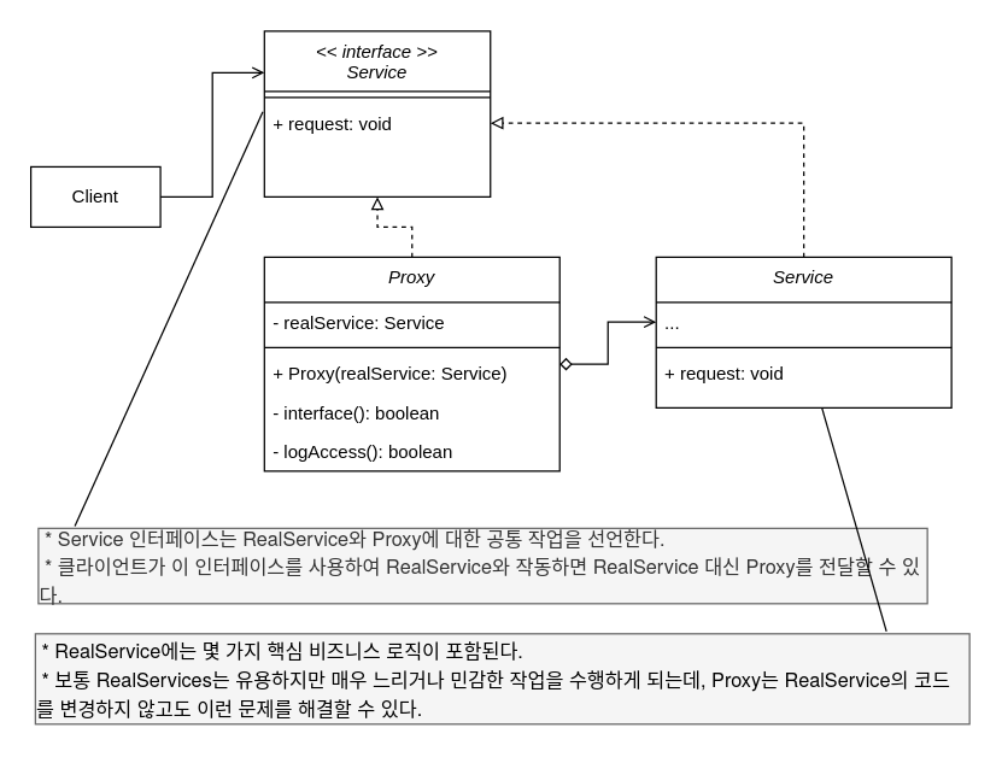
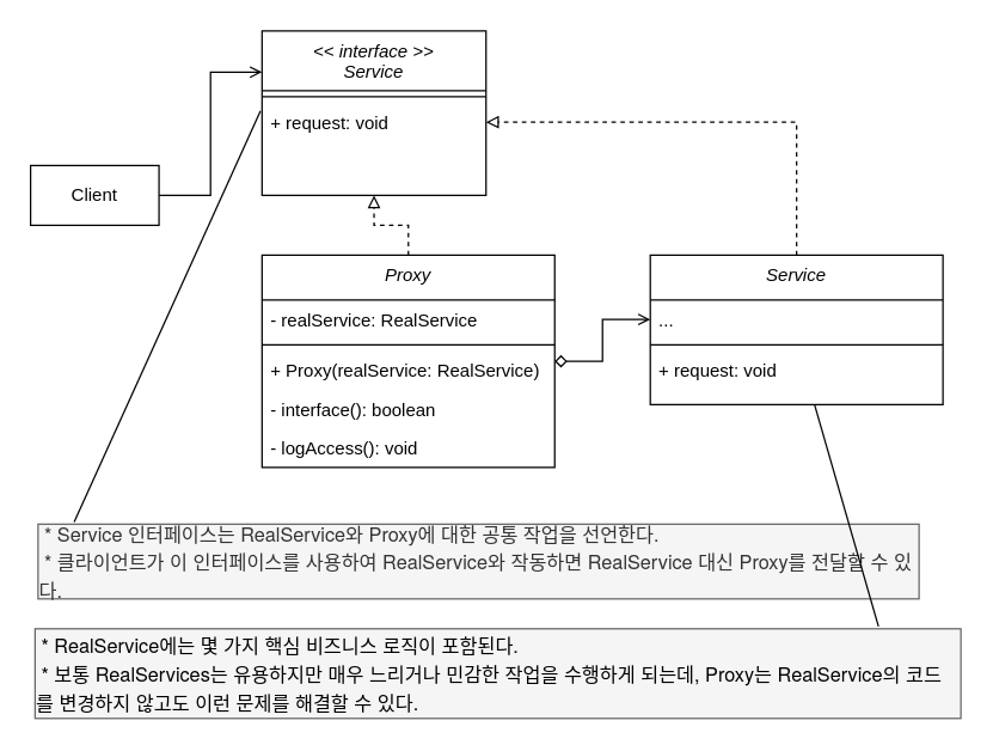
  <mxCell id="0" />
  <mxCell id="1" parent="0" />
  <mxCell id="2" value="&lt;&lt; interface &gt;&gt;&#10;Service" style="swimlane;fontStyle=2;align=center;verticalAlign=top;childLayout=stackLayout;horizontal=1;startSize=40;horizontalStack=0;resizeParent=1;resizeLast=0;collapsible=1;marginBottom=0;rounded=0;shadow=0;strokeWidth=1;swimlaneLine=1;" parent="1" vertex="1"><mxGeometry x="175" y="20" width="150" height="110" as="geometry"><mxRectangle x="230" y="140" width="160" height="26" as="alternateBounds" /></mxGeometry></mxCell>
  <mxCell id="3" value="" style="line;html=1;strokeWidth=1;align=left;verticalAlign=middle;spacingTop=-1;spacingLeft=3;spacingRight=3;rotatable=0;labelPosition=right;points=[];portConstraint=eastwest;" parent="2" vertex="1"><mxGeometry y="40" width="150" height="8" as="geometry" /></mxCell>
  <mxCell id="4" value="+ request: void" style="text;align=left;verticalAlign=top;spacingLeft=4;spacingRight=4;overflow=hidden;rotatable=0;points=[[0,0.5],[1,0.5]];portConstraint=eastwest;" parent="2" vertex="1"><mxGeometry y="48" width="150" height="26" as="geometry" /></mxCell>
  <mxCell id="5" style="edgeStyle=orthogonalEdgeStyle;rounded=0;orthogonalLoop=1;jettySize=auto;html=1;entryX=0.5;entryY=1;entryDx=0;entryDy=0;dashed=1;endArrow=block;endFill=0;" edge="1" parent="1" source="7" target="2"><mxGeometry relative="1" as="geometry" /></mxCell>
  <mxCell id="6" style="edgeStyle=orthogonalEdgeStyle;rounded=0;orthogonalLoop=1;jettySize=auto;html=1;entryX=0;entryY=0.5;entryDx=0;entryDy=0;endArrow=open;endFill=0;startArrow=diamond;startFill=0;" edge="1" parent="1" source="7" target="15"><mxGeometry relative="1" as="geometry" /></mxCell>
  <mxCell id="7" value="Proxy" style="swimlane;fontStyle=2;align=center;verticalAlign=top;childLayout=stackLayout;horizontal=1;startSize=30;horizontalStack=0;resizeParent=1;resizeLast=0;collapsible=1;marginBottom=0;rounded=0;shadow=0;strokeWidth=1;swimlaneLine=1;" parent="1" vertex="1"><mxGeometry x="175" y="170" width="196" height="142" as="geometry"><mxRectangle x="230" y="140" width="160" height="26" as="alternateBounds" /></mxGeometry></mxCell>
- <mxCell id="8" value="- realService: Service" style="text;align=left;verticalAlign=top;spacingLeft=4;spacingRight=4;overflow=hidden;rotatable=0;points=[[0,0.5],[1,0.5]];portConstraint=eastwest;" parent="7" vertex="1"><mxGeometry y="30" width="196" height="26" as="geometry" /></mxCell>
+ <mxCell id="8" value="- realService: RealService" style="text;align=left;verticalAlign=top;spacingLeft=4;spacingRight=4;overflow=hidden;rotatable=0;points=[[0,0.5],[1,0.5]];portConstraint=eastwest;" parent="7" vertex="1"><mxGeometry y="30" width="196" height="26" as="geometry" /></mxCell>
  <mxCell id="9" value="" style="line;html=1;strokeWidth=1;align=left;verticalAlign=middle;spacingTop=-1;spacingLeft=3;spacingRight=3;rotatable=0;labelPosition=right;points=[];portConstraint=eastwest;" parent="7" vertex="1"><mxGeometry y="56" width="196" height="8" as="geometry" /></mxCell>
- <mxCell id="10" value="+ Proxy(realService: Service)" style="text;align=left;verticalAlign=top;spacingLeft=4;spacingRight=4;overflow=hidden;rotatable=0;points=[[0,0.5],[1,0.5]];portConstraint=eastwest;" parent="7" vertex="1"><mxGeometry y="64" width="196" height="26" as="geometry" /></mxCell>
+ <mxCell id="10" value="+ Proxy(realService: RealService)" style="text;align=left;verticalAlign=top;spacingLeft=4;spacingRight=4;overflow=hidden;rotatable=0;points=[[0,0.5],[1,0.5]];portConstraint=eastwest;" parent="7" vertex="1"><mxGeometry y="64" width="196" height="26" as="geometry" /></mxCell>
  <mxCell id="11" value="- interface(): boolean" style="text;align=left;verticalAlign=top;spacingLeft=4;spacingRight=4;overflow=hidden;rotatable=0;points=[[0,0.5],[1,0.5]];portConstraint=eastwest;" vertex="1" parent="7"><mxGeometry y="90" width="196" height="26" as="geometry" /></mxCell>
- <mxCell id="12" value="- logAccess(): boolean" style="text;align=left;verticalAlign=top;spacingLeft=4;spacingRight=4;overflow=hidden;rotatable=0;points=[[0,0.5],[1,0.5]];portConstraint=eastwest;" vertex="1" parent="7"><mxGeometry y="116" width="196" height="26" as="geometry" /></mxCell>
+ <mxCell id="12" value="- logAccess(): void" style="text;align=left;verticalAlign=top;spacingLeft=4;spacingRight=4;overflow=hidden;rotatable=0;points=[[0,0.5],[1,0.5]];portConstraint=eastwest;" vertex="1" parent="7"><mxGeometry y="116" width="196" height="26" as="geometry" /></mxCell>
  <mxCell id="13" style="edgeStyle=orthogonalEdgeStyle;rounded=0;orthogonalLoop=1;jettySize=auto;html=1;entryX=1;entryY=0.5;entryDx=0;entryDy=0;dashed=1;endArrow=block;endFill=0;" edge="1" parent="1" source="14" target="4"><mxGeometry relative="1" as="geometry" /></mxCell>
  <mxCell id="14" value="Service" style="swimlane;fontStyle=2;align=center;verticalAlign=top;childLayout=stackLayout;horizontal=1;startSize=30;horizontalStack=0;resizeParent=1;resizeLast=0;collapsible=1;marginBottom=0;rounded=0;shadow=0;strokeWidth=1;swimlaneLine=1;" parent="1" vertex="1"><mxGeometry x="435" y="170" width="196" height="100" as="geometry"><mxRectangle x="230" y="140" width="160" height="26" as="alternateBounds" /></mxGeometry></mxCell>
  <mxCell id="15" value="..." style="text;align=left;verticalAlign=top;spacingLeft=4;spacingRight=4;overflow=hidden;rotatable=0;points=[[0,0.5],[1,0.5]];portConstraint=eastwest;" parent="14" vertex="1"><mxGeometry y="30" width="196" height="26" as="geometry" /></mxCell>
  <mxCell id="16" value="" style="line;html=1;strokeWidth=1;align=left;verticalAlign=middle;spacingTop=-1;spacingLeft=3;spacingRight=3;rotatable=0;labelPosition=right;points=[];portConstraint=eastwest;" parent="14" vertex="1"><mxGeometry y="56" width="196" height="8" as="geometry" /></mxCell>
  <mxCell id="17" value="+ request: void" style="text;align=left;verticalAlign=top;spacingLeft=4;spacingRight=4;overflow=hidden;rotatable=0;points=[[0,0.5],[1,0.5]];portConstraint=eastwest;" parent="14" vertex="1"><mxGeometry y="64" width="196" height="26" as="geometry" /></mxCell>
  <mxCell id="18" style="edgeStyle=orthogonalEdgeStyle;rounded=0;orthogonalLoop=1;jettySize=auto;html=1;entryX=0;entryY=0.25;entryDx=0;entryDy=0;endArrow=open;endFill=0;" edge="1" parent="1" source="19" target="2"><mxGeometry relative="1" as="geometry" /></mxCell>
  <mxCell id="19" value="Client" style="rounded=0;whiteSpace=wrap;html=1;" parent="1" vertex="1"><mxGeometry x="20" y="110" width="86" height="40" as="geometry" /></mxCell>
  <mxCell id="20" value="&lt;p style=&quot;margin: 0px; font-variant-numeric: normal; font-variant-east-asian: normal; font-stretch: normal; font-size: 13px; line-height: normal; font-family: &amp;quot;Helvetica Neue&amp;quot;; text-align: start;&quot; class=&quot;p1&quot;&gt;&amp;nbsp;* Service 인터페이스는 RealService와 Proxy에 대한 공통 작업을 선언한다.&lt;/p&gt;&lt;p style=&quot;margin: 0px; font-variant-numeric: normal; font-variant-east-asian: normal; font-stretch: normal; font-size: 13px; line-height: normal; font-family: &amp;quot;Helvetica Neue&amp;quot;; text-align: start;&quot; class=&quot;p1&quot;&gt;&lt;span class=&quot;Apple-converted-space&quot;&gt;&amp;nbsp;&lt;/span&gt;* &lt;span style=&quot;font-variant-numeric: normal; font-variant-east-asian: normal; font-stretch: normal; line-height: normal; font-family: &amp;quot;Apple SD Gothic Neo&amp;quot;;&quot; class=&quot;s1&quot;&gt;클라이언트가&lt;/span&gt; &lt;span style=&quot;font-variant-numeric: normal; font-variant-east-asian: normal; font-stretch: normal; line-height: normal; font-family: &amp;quot;Apple SD Gothic Neo&amp;quot;;&quot; class=&quot;s1&quot;&gt;이&lt;/span&gt; &lt;span style=&quot;font-variant-numeric: normal; font-variant-east-asian: normal; font-stretch: normal; line-height: normal; font-family: &amp;quot;Apple SD Gothic Neo&amp;quot;;&quot; class=&quot;s1&quot;&gt;인터페이스를&lt;/span&gt; &lt;span style=&quot;font-variant-numeric: normal; font-variant-east-asian: normal; font-stretch: normal; line-height: normal; font-family: &amp;quot;Apple SD Gothic Neo&amp;quot;;&quot; class=&quot;s1&quot;&gt;사용하여&lt;/span&gt; RealService&lt;span style=&quot;font-variant-numeric: normal; font-variant-east-asian: normal; font-stretch: normal; line-height: normal; font-family: &amp;quot;Apple SD Gothic Neo&amp;quot;;&quot; class=&quot;s1&quot;&gt;와&lt;/span&gt; &lt;span style=&quot;font-variant-numeric: normal; font-variant-east-asian: normal; font-stretch: normal; line-height: normal; font-family: &amp;quot;Apple SD Gothic Neo&amp;quot;;&quot; class=&quot;s1&quot;&gt;작동하면&lt;/span&gt; RealService &lt;span style=&quot;font-variant-numeric: normal; font-variant-east-asian: normal; font-stretch: normal; line-height: normal; font-family: &amp;quot;Apple SD Gothic Neo&amp;quot;;&quot; class=&quot;s1&quot;&gt;대신&lt;/span&gt; Proxy&lt;span style=&quot;font-variant-numeric: normal; font-variant-east-asian: normal; font-stretch: normal; line-height: normal; font-family: &amp;quot;Apple SD Gothic Neo&amp;quot;;&quot; class=&quot;s1&quot;&gt;를&lt;/span&gt; &lt;span style=&quot;font-variant-numeric: normal; font-variant-east-asian: normal; font-stretch: normal; line-height: normal; font-family: &amp;quot;Apple SD Gothic Neo&amp;quot;;&quot; class=&quot;s1&quot;&gt;전달할&lt;/span&gt; &lt;span style=&quot;font-variant-numeric: normal; font-variant-east-asian: normal; font-stretch: normal; line-height: normal; font-family: &amp;quot;Apple SD Gothic Neo&amp;quot;;&quot; class=&quot;s1&quot;&gt;수&lt;/span&gt; &lt;span style=&quot;font-variant-numeric: normal; font-variant-east-asian: normal; font-stretch: normal; line-height: normal; font-family: &amp;quot;Apple SD Gothic Neo&amp;quot;;&quot; class=&quot;s1&quot;&gt;있다&lt;/span&gt;.&lt;/p&gt;" style="rounded=0;whiteSpace=wrap;html=1;fillColor=#f5f5f5;fontColor=#333333;strokeColor=#666666;" vertex="1" parent="1"><mxGeometry x="25" y="350" width="590" height="50" as="geometry" /></mxCell>
  <mxCell id="21" value="" style="endArrow=none;html=1;rounded=0;exitX=0.041;exitY=-0.03;exitDx=0;exitDy=0;exitPerimeter=0;entryX=-0.007;entryY=0.212;entryDx=0;entryDy=0;entryPerimeter=0;" edge="1" parent="1" source="20" target="4"><mxGeometry width="50" height="50" relative="1" as="geometry"><mxPoint x="395" y="230" as="sourcePoint" /><mxPoint x="445" y="180" as="targetPoint" /></mxGeometry></mxCell>
  <mxCell id="22" value="&lt;p style=&quot;margin: 0px; font-variant-numeric: normal; font-variant-east-asian: normal; font-stretch: normal; font-size: 13px; line-height: normal; font-family: &amp;quot;Helvetica Neue&amp;quot;; color: rgb(0, 0, 0); text-align: start;&quot; class=&quot;p1&quot;&gt;&amp;nbsp;* RealService에는 몇 가지 핵심 비즈니스 로직이 포함된다.&lt;/p&gt;&lt;p style=&quot;margin: 0px; font-variant-numeric: normal; font-variant-east-asian: normal; font-stretch: normal; font-size: 13px; line-height: normal; font-family: &amp;quot;Helvetica Neue&amp;quot;; color: rgb(0, 0, 0); text-align: start;&quot; class=&quot;p1&quot;&gt;&lt;span class=&quot;Apple-converted-space&quot;&gt;&amp;nbsp;&lt;/span&gt;* 보통 RealServices는 유용하지만 매우 느리거나 민감한 작업을 수행하게 되는데,&amp;nbsp;&lt;span style=&quot;background-color: initial;&quot;&gt;Proxy&lt;/span&gt;&lt;span style=&quot;background-color: initial; font-variant-numeric: normal; font-variant-east-asian: normal; font-stretch: normal; line-height: normal; font-family: &amp;quot;Apple SD Gothic Neo&amp;quot;;&quot; class=&quot;s1&quot;&gt;는&lt;/span&gt;&lt;span style=&quot;background-color: initial;&quot;&gt; RealService&lt;/span&gt;&lt;span style=&quot;background-color: initial; font-variant-numeric: normal; font-variant-east-asian: normal; font-stretch: normal; line-height: normal; font-family: &amp;quot;Apple SD Gothic Neo&amp;quot;;&quot; class=&quot;s1&quot;&gt;의&lt;/span&gt;&lt;span style=&quot;background-color: initial;&quot;&gt; &lt;/span&gt;&lt;span style=&quot;background-color: initial; font-variant-numeric: normal; font-variant-east-asian: normal; font-stretch: normal; line-height: normal; font-family: &amp;quot;Apple SD Gothic Neo&amp;quot;;&quot; class=&quot;s1&quot;&gt;코드를&lt;/span&gt;&lt;span style=&quot;background-color: initial;&quot;&gt; &lt;/span&gt;&lt;span style=&quot;background-color: initial; font-variant-numeric: normal; font-variant-east-asian: normal; font-stretch: normal; line-height: normal; font-family: &amp;quot;Apple SD Gothic Neo&amp;quot;;&quot; class=&quot;s1&quot;&gt;변경하지&lt;/span&gt;&lt;span style=&quot;background-color: initial;&quot;&gt; &lt;/span&gt;&lt;span style=&quot;background-color: initial; font-variant-numeric: normal; font-variant-east-asian: normal; font-stretch: normal; line-height: normal; font-family: &amp;quot;Apple SD Gothic Neo&amp;quot;;&quot; class=&quot;s1&quot;&gt;않고도&lt;/span&gt;&lt;span style=&quot;background-color: initial;&quot;&gt; &lt;/span&gt;&lt;span style=&quot;background-color: initial; font-variant-numeric: normal; font-variant-east-asian: normal; font-stretch: normal; line-height: normal; font-family: &amp;quot;Apple SD Gothic Neo&amp;quot;;&quot; class=&quot;s1&quot;&gt;이런&lt;/span&gt;&lt;span style=&quot;background-color: initial;&quot;&gt; &lt;/span&gt;&lt;span style=&quot;background-color: initial; font-variant-numeric: normal; font-variant-east-asian: normal; font-stretch: normal; line-height: normal; font-family: &amp;quot;Apple SD Gothic Neo&amp;quot;;&quot; class=&quot;s1&quot;&gt;문제를&lt;/span&gt;&lt;span style=&quot;background-color: initial;&quot;&gt; &lt;/span&gt;&lt;span style=&quot;background-color: initial; font-variant-numeric: normal; font-variant-east-asian: normal; font-stretch: normal; line-height: normal; font-family: &amp;quot;Apple SD Gothic Neo&amp;quot;;&quot; class=&quot;s1&quot;&gt;해결할&lt;/span&gt;&lt;span style=&quot;background-color: initial;&quot;&gt; &lt;/span&gt;&lt;span style=&quot;background-color: initial; font-variant-numeric: normal; font-variant-east-asian: normal; font-stretch: normal; line-height: normal; font-family: &amp;quot;Apple SD Gothic Neo&amp;quot;;&quot; class=&quot;s1&quot;&gt;수&lt;/span&gt;&lt;span style=&quot;background-color: initial;&quot;&gt; &lt;/span&gt;&lt;span style=&quot;background-color: initial; font-variant-numeric: normal; font-variant-east-asian: normal; font-stretch: normal; line-height: normal; font-family: &amp;quot;Apple SD Gothic Neo&amp;quot;;&quot; class=&quot;s1&quot;&gt;있다&lt;/span&gt;&lt;span style=&quot;background-color: initial;&quot;&gt;.&lt;/span&gt;&lt;/p&gt;" style="rounded=0;whiteSpace=wrap;html=1;fillColor=#f5f5f5;fontColor=#333333;strokeColor=#666666;" vertex="1" parent="1"><mxGeometry x="23" y="420" width="620" height="60" as="geometry" /></mxCell>
  <mxCell id="23" value="" style="endArrow=none;html=1;rounded=0;exitX=0.911;exitY=-0.025;exitDx=0;exitDy=0;exitPerimeter=0;" edge="1" parent="1" source="22"><mxGeometry width="50" height="50" relative="1" as="geometry"><mxPoint x="395" y="220" as="sourcePoint" /><mxPoint x="545" y="270" as="targetPoint" /></mxGeometry></mxCell>
